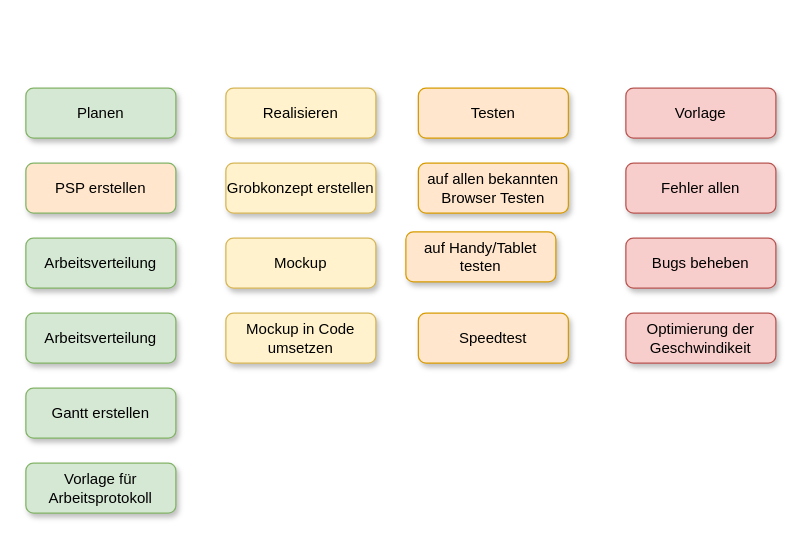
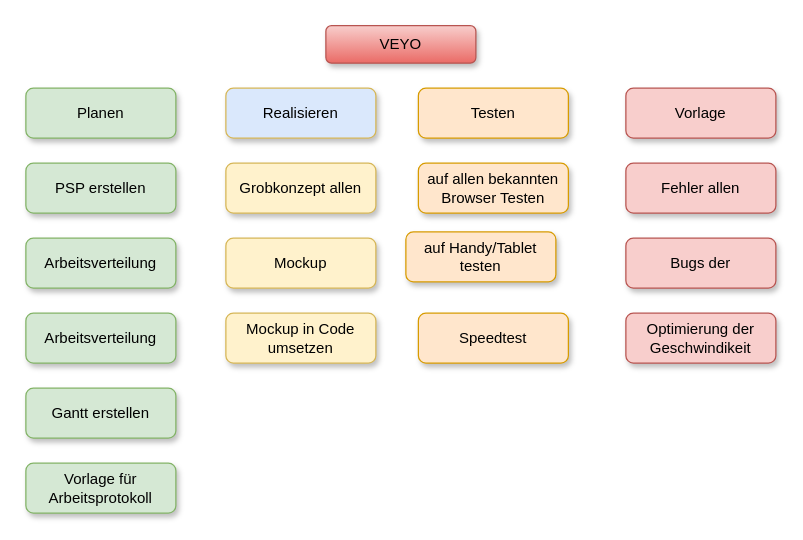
  <mxCell id="0" />
  <mxCell id="1" parent="0" />
+ <mxCell id="2" value="VEYO" style="rounded=1;whiteSpace=wrap;html=1;glass=0;comic=0;shadow=1;fillColor=#f8cecc;strokeColor=#b85450;gradientColor=#ea6b66;" vertex="1" parent="1"><mxGeometry x="260" y="20" width="120" height="30" as="geometry" /></mxCell>
  <mxCell id="3" value="Planen" style="rounded=1;whiteSpace=wrap;html=1;glass=0;comic=0;shadow=1;fillColor=#d5e8d4;strokeColor=#82b366;" vertex="1" parent="1"><mxGeometry x="20" y="70" width="120" height="40" as="geometry" /></mxCell>
- <mxCell id="4" value="PSP erstellen" style="rounded=1;whiteSpace=wrap;html=1;glass=0;comic=0;shadow=1;fillColor=#ffe6cc;strokeColor=#82b366;" vertex="1" parent="1"><mxGeometry x="20" y="130" width="120" height="40" as="geometry" /></mxCell>
+ <mxCell id="4" value="PSP erstellen" style="rounded=1;whiteSpace=wrap;html=1;glass=0;comic=0;shadow=1;fillColor=#d5e8d4;strokeColor=#82b366;" vertex="1" parent="1"><mxGeometry x="20" y="130" width="120" height="40" as="geometry" /></mxCell>
  <mxCell id="5" value="Arbeitsverteilung" style="rounded=1;whiteSpace=wrap;html=1;glass=0;comic=0;shadow=1;fillColor=#d5e8d4;strokeColor=#82b366;" vertex="1" parent="1"><mxGeometry x="20" y="190" width="120" height="40" as="geometry" /></mxCell>
  <mxCell id="6" value="Arbeitsverteilung" style="rounded=1;whiteSpace=wrap;html=1;glass=0;comic=0;shadow=1;fillColor=#d5e8d4;strokeColor=#82b366;" vertex="1" parent="1"><mxGeometry x="20" y="250" width="120" height="40" as="geometry" /></mxCell>
  <mxCell id="7" value="Gantt erstellen" style="rounded=1;whiteSpace=wrap;html=1;glass=0;comic=0;shadow=1;fillColor=#d5e8d4;strokeColor=#82b366;" vertex="1" parent="1"><mxGeometry x="20" y="310" width="120" height="40" as="geometry" /></mxCell>
  <mxCell id="8" value="Vorlage für Arbeitsprotokoll" style="rounded=1;whiteSpace=wrap;html=1;glass=0;comic=0;shadow=1;fillColor=#d5e8d4;strokeColor=#82b366;" vertex="1" parent="1"><mxGeometry x="20" y="370" width="120" height="40" as="geometry" /></mxCell>
- <mxCell id="9" value="Realisieren" style="rounded=1;whiteSpace=wrap;html=1;glass=0;comic=0;shadow=1;fillColor=#fff2cc;strokeColor=#d6b656;" vertex="1" parent="1"><mxGeometry x="180" y="70" width="120" height="40" as="geometry" /></mxCell>
- <mxCell id="10" value="Grobkonzept erstellen" style="rounded=1;whiteSpace=wrap;html=1;glass=0;comic=0;shadow=1;fillColor=#fff2cc;strokeColor=#d6b656;" vertex="1" parent="1"><mxGeometry x="180" y="130" width="120" height="40" as="geometry" /></mxCell>
+ <mxCell id="9" value="Realisieren" style="rounded=1;whiteSpace=wrap;html=1;glass=0;comic=0;shadow=1;fillColor=#dae8fc;strokeColor=#d6b656;" vertex="1" parent="1"><mxGeometry x="180" y="70" width="120" height="40" as="geometry" /></mxCell>
+ <mxCell id="10" value="Grobkonzept allen" style="rounded=1;whiteSpace=wrap;html=1;glass=0;comic=0;shadow=1;fillColor=#fff2cc;strokeColor=#d6b656;" vertex="1" parent="1"><mxGeometry x="180" y="130" width="120" height="40" as="geometry" /></mxCell>
  <mxCell id="11" value="Mockup" style="rounded=1;whiteSpace=wrap;html=1;glass=0;comic=0;shadow=1;fillColor=#fff2cc;strokeColor=#d6b656;" vertex="1" parent="1"><mxGeometry x="180" y="190" width="120" height="40" as="geometry" /></mxCell>
  <mxCell id="12" value="Mockup in Code umsetzen" style="rounded=1;whiteSpace=wrap;html=1;glass=0;comic=0;shadow=1;fillColor=#fff2cc;strokeColor=#d6b656;" vertex="1" parent="1"><mxGeometry x="180" y="250" width="120" height="40" as="geometry" /></mxCell>
  <mxCell id="13" value="Testen" style="rounded=1;whiteSpace=wrap;html=1;glass=0;comic=0;shadow=1;fillColor=#ffe6cc;strokeColor=#d79b00;" vertex="1" parent="1"><mxGeometry x="334" y="70" width="120" height="40" as="geometry" /></mxCell>
  <mxCell id="14" value="auf allen bekannten Browser Testen" style="rounded=1;whiteSpace=wrap;html=1;glass=0;comic=0;shadow=1;fillColor=#ffe6cc;strokeColor=#d79b00;" vertex="1" parent="1"><mxGeometry x="334" y="130" width="120" height="40" as="geometry" /></mxCell>
  <mxCell id="15" value="auf Handy/Tablet testen" style="rounded=1;whiteSpace=wrap;html=1;glass=0;comic=0;shadow=1;fillColor=#ffe6cc;strokeColor=#d79b00;" vertex="1" parent="1"><mxGeometry x="324" y="185" width="120" height="40" as="geometry" /></mxCell>
  <mxCell id="16" value="Speedtest" style="rounded=1;whiteSpace=wrap;html=1;glass=0;comic=0;shadow=1;fillColor=#ffe6cc;strokeColor=#d79b00;" vertex="1" parent="1"><mxGeometry x="334" y="250" width="120" height="40" as="geometry" /></mxCell>
  <mxCell id="17" value="Vorlage" style="rounded=1;whiteSpace=wrap;html=1;glass=0;comic=0;shadow=1;fillColor=#f8cecc;strokeColor=#b85450;" vertex="1" parent="1"><mxGeometry x="500" y="70" width="120" height="40" as="geometry" /></mxCell>
  <mxCell id="18" value="Fehler allen" style="rounded=1;whiteSpace=wrap;html=1;glass=0;comic=0;shadow=1;fillColor=#f8cecc;strokeColor=#b85450;" vertex="1" parent="1"><mxGeometry x="500" y="130" width="120" height="40" as="geometry" /></mxCell>
- <mxCell id="19" value="Bugs beheben" style="rounded=1;whiteSpace=wrap;html=1;glass=0;comic=0;shadow=1;fillColor=#f8cecc;strokeColor=#b85450;" vertex="1" parent="1"><mxGeometry x="500" y="190" width="120" height="40" as="geometry" /></mxCell>
+ <mxCell id="19" value="Bugs der" style="rounded=1;whiteSpace=wrap;html=1;glass=0;comic=0;shadow=1;fillColor=#f8cecc;strokeColor=#b85450;" vertex="1" parent="1"><mxGeometry x="500" y="190" width="120" height="40" as="geometry" /></mxCell>
  <mxCell id="20" value="Optimierung der Geschwindikeit" style="rounded=1;whiteSpace=wrap;html=1;glass=0;comic=0;shadow=1;fillColor=#f8cecc;strokeColor=#b85450;" vertex="1" parent="1"><mxGeometry x="500" y="250" width="120" height="40" as="geometry" /></mxCell>
